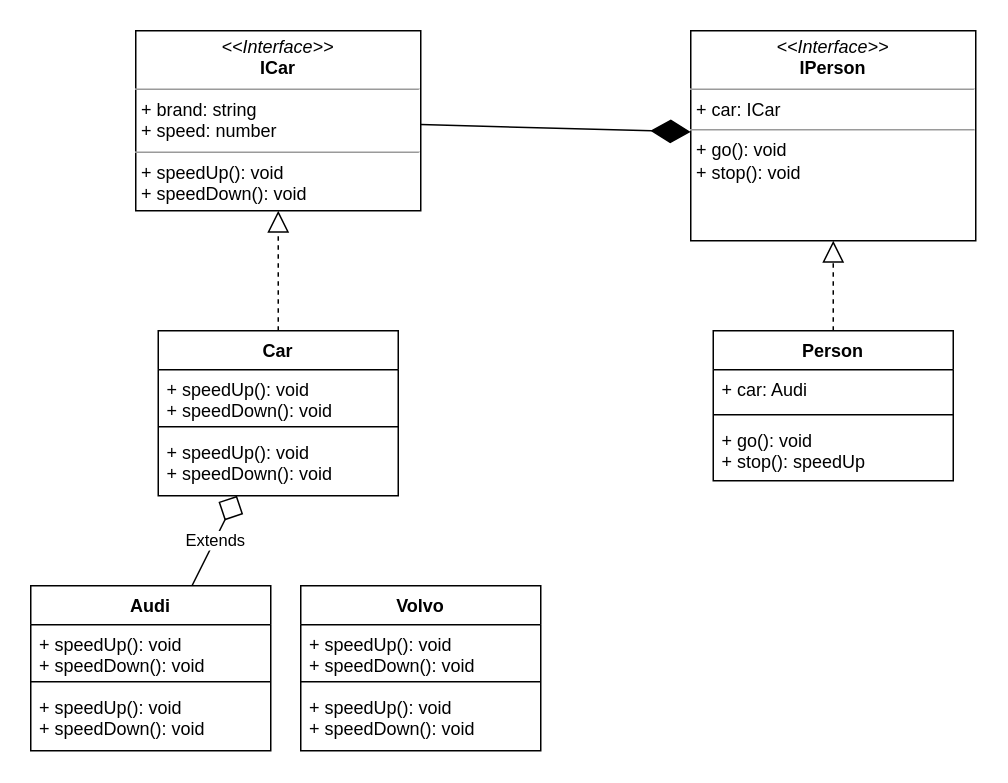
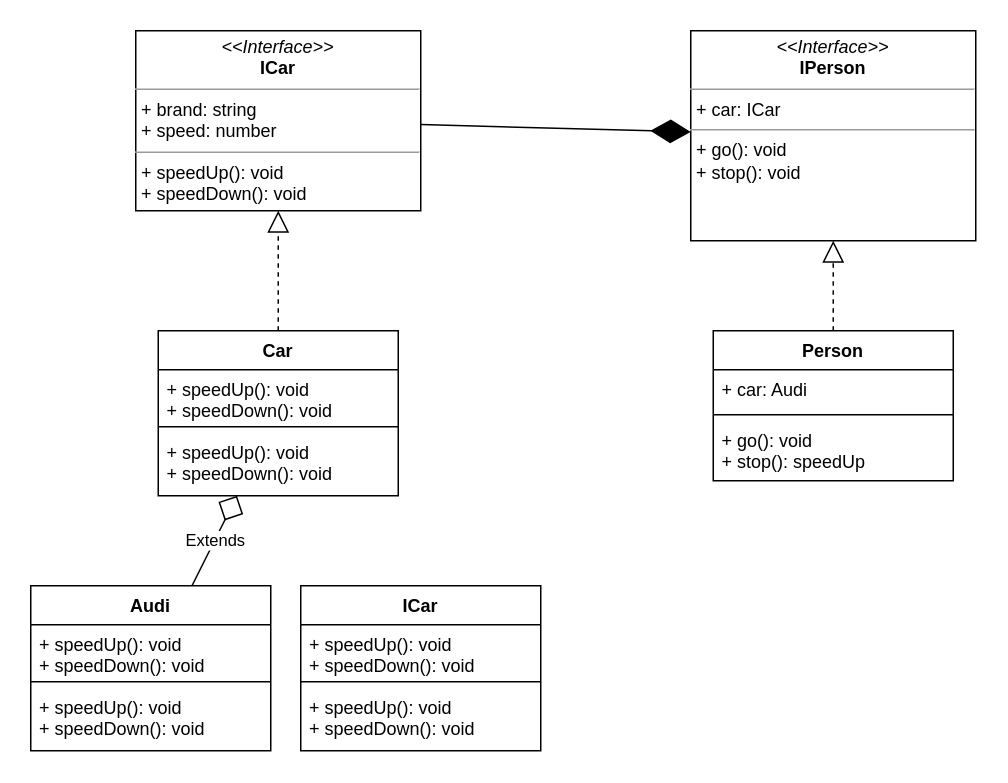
  <mxCell id="0" />
  <mxCell id="1" parent="0" />
  <mxCell id="2" value="Person" style="swimlane;fontStyle=1;align=center;verticalAlign=top;childLayout=stackLayout;horizontal=1;startSize=26;horizontalStack=0;resizeParent=1;resizeParentMax=0;resizeLast=0;collapsible=1;marginBottom=0;whiteSpace=wrap;html=1;" parent="1" vertex="1"><mxGeometry x="475" y="220" width="160" height="100" as="geometry" /></mxCell>
  <mxCell id="3" value="+ car: Audi" style="text;strokeColor=none;fillColor=none;align=left;verticalAlign=top;spacingLeft=4;spacingRight=4;overflow=hidden;rotatable=0;points=[[0,0.5],[1,0.5]];portConstraint=eastwest;whiteSpace=wrap;html=1;" parent="2" vertex="1"><mxGeometry y="26" width="160" height="26" as="geometry" /></mxCell>
  <mxCell id="4" value="" style="line;strokeWidth=1;fillColor=none;align=left;verticalAlign=middle;spacingTop=-1;spacingLeft=3;spacingRight=3;rotatable=0;labelPosition=right;points=[];portConstraint=eastwest;strokeColor=inherit;" parent="2" vertex="1"><mxGeometry y="52" width="160" height="8" as="geometry" /></mxCell>
  <mxCell id="5" value="+ go(): void&lt;br style=&quot;border-color: var(--border-color);&quot;&gt;+ stop(): speedUp" style="text;strokeColor=none;fillColor=none;align=left;verticalAlign=top;spacingLeft=4;spacingRight=4;overflow=hidden;rotatable=0;points=[[0,0.5],[1,0.5]];portConstraint=eastwest;whiteSpace=wrap;html=1;" parent="2" vertex="1"><mxGeometry y="60" width="160" height="40" as="geometry" /></mxCell>
  <mxCell id="6" value="&lt;p style=&quot;margin:0px;margin-top:4px;text-align:center;&quot;&gt;&lt;i&gt;&amp;lt;&amp;lt;Interface&amp;gt;&amp;gt;&lt;/i&gt;&lt;br&gt;&lt;b&gt;ICar&lt;/b&gt;&lt;/p&gt;&lt;hr size=&quot;1&quot;&gt;&lt;p style=&quot;margin:0px;margin-left:4px;&quot;&gt;+ brand: string&lt;br&gt;+ speed: number&lt;/p&gt;&lt;hr size=&quot;1&quot;&gt;&lt;p style=&quot;margin:0px;margin-left:4px;&quot;&gt;+ speedUp(): void&lt;br&gt;+ speedDown(): void&lt;/p&gt;" style="verticalAlign=top;align=left;overflow=fill;fontSize=12;fontFamily=Helvetica;html=1;whiteSpace=wrap;" parent="1" vertex="1"><mxGeometry x="90" y="20" width="190" height="120" as="geometry" /></mxCell>
  <mxCell id="7" value="&lt;p style=&quot;margin:0px;margin-top:4px;text-align:center;&quot;&gt;&lt;i&gt;&amp;lt;&amp;lt;Interface&amp;gt;&amp;gt;&lt;/i&gt;&lt;br&gt;&lt;b&gt;IPerson&lt;/b&gt;&lt;/p&gt;&lt;hr size=&quot;1&quot;&gt;&lt;p style=&quot;margin:0px;margin-left:4px;&quot;&gt;+ car: ICar&lt;br&gt;&lt;/p&gt;&lt;hr size=&quot;1&quot;&gt;&lt;p style=&quot;margin:0px;margin-left:4px;&quot;&gt;+ go(): void&lt;br&gt;+ stop(): void&lt;/p&gt;" style="verticalAlign=top;align=left;overflow=fill;fontSize=12;fontFamily=Helvetica;html=1;whiteSpace=wrap;" parent="1" vertex="1"><mxGeometry x="460" y="20" width="190" height="140" as="geometry" /></mxCell>
  <mxCell id="8" value="Car" style="swimlane;fontStyle=1;align=center;verticalAlign=top;childLayout=stackLayout;horizontal=1;startSize=26;horizontalStack=0;resizeParent=1;resizeParentMax=0;resizeLast=0;collapsible=1;marginBottom=0;whiteSpace=wrap;html=1;" parent="1" vertex="1"><mxGeometry x="105" y="220" width="160" height="110" as="geometry" /></mxCell>
  <mxCell id="9" value="+ speedUp(): void&lt;br style=&quot;border-color: var(--border-color);&quot;&gt;+ speedDown(): void" style="text;strokeColor=none;fillColor=none;align=left;verticalAlign=top;spacingLeft=4;spacingRight=4;overflow=hidden;rotatable=0;points=[[0,0.5],[1,0.5]];portConstraint=eastwest;whiteSpace=wrap;html=1;" parent="8" vertex="1"><mxGeometry y="26" width="160" height="34" as="geometry" /></mxCell>
  <mxCell id="10" value="" style="line;strokeWidth=1;fillColor=none;align=left;verticalAlign=middle;spacingTop=-1;spacingLeft=3;spacingRight=3;rotatable=0;labelPosition=right;points=[];portConstraint=eastwest;strokeColor=inherit;" parent="8" vertex="1"><mxGeometry y="60" width="160" height="8" as="geometry" /></mxCell>
  <mxCell id="11" value="+ speedUp(): void&lt;br style=&quot;border-color: var(--border-color);&quot;&gt;+ speedDown(): void" style="text;strokeColor=none;fillColor=none;align=left;verticalAlign=top;spacingLeft=4;spacingRight=4;overflow=hidden;rotatable=0;points=[[0,0.5],[1,0.5]];portConstraint=eastwest;whiteSpace=wrap;html=1;" parent="8" vertex="1"><mxGeometry y="68" width="160" height="42" as="geometry" /></mxCell>
  <mxCell id="12" value="" style="endArrow=block;dashed=1;endFill=0;endSize=12;html=1;rounded=0;" parent="1" source="2" target="7" edge="1"><mxGeometry width="160" relative="1" as="geometry"><mxPoint x="320" y="370" as="sourcePoint" /><mxPoint x="480" y="370" as="targetPoint" /></mxGeometry></mxCell>
  <mxCell id="13" value="" style="endArrow=block;dashed=1;endFill=0;endSize=12;html=1;rounded=0;" parent="1" source="8" target="6" edge="1"><mxGeometry width="160" relative="1" as="geometry"><mxPoint x="90" y="370" as="sourcePoint" /><mxPoint x="250" y="370" as="targetPoint" /></mxGeometry></mxCell>
  <mxCell id="14" value="Audi" style="swimlane;fontStyle=1;align=center;verticalAlign=top;childLayout=stackLayout;horizontal=1;startSize=26;horizontalStack=0;resizeParent=1;resizeParentMax=0;resizeLast=0;collapsible=1;marginBottom=0;whiteSpace=wrap;html=1;" parent="1" vertex="1"><mxGeometry x="20" y="390" width="160" height="110" as="geometry" /></mxCell>
  <mxCell id="15" value="+ speedUp(): void&lt;br style=&quot;border-color: var(--border-color);&quot;&gt;+ speedDown(): void" style="text;strokeColor=none;fillColor=none;align=left;verticalAlign=top;spacingLeft=4;spacingRight=4;overflow=hidden;rotatable=0;points=[[0,0.5],[1,0.5]];portConstraint=eastwest;whiteSpace=wrap;html=1;" parent="14" vertex="1"><mxGeometry y="26" width="160" height="34" as="geometry" /></mxCell>
  <mxCell id="16" value="" style="line;strokeWidth=1;fillColor=none;align=left;verticalAlign=middle;spacingTop=-1;spacingLeft=3;spacingRight=3;rotatable=0;labelPosition=right;points=[];portConstraint=eastwest;strokeColor=inherit;" parent="14" vertex="1"><mxGeometry y="60" width="160" height="8" as="geometry" /></mxCell>
  <mxCell id="17" value="+ speedUp(): void&lt;br style=&quot;border-color: var(--border-color);&quot;&gt;+ speedDown(): void" style="text;strokeColor=none;fillColor=none;align=left;verticalAlign=top;spacingLeft=4;spacingRight=4;overflow=hidden;rotatable=0;points=[[0,0.5],[1,0.5]];portConstraint=eastwest;whiteSpace=wrap;html=1;" parent="14" vertex="1"><mxGeometry y="68" width="160" height="42" as="geometry" /></mxCell>
- <mxCell id="18" value="Volvo" style="swimlane;fontStyle=1;align=center;verticalAlign=top;childLayout=stackLayout;horizontal=1;startSize=26;horizontalStack=0;resizeParent=1;resizeParentMax=0;resizeLast=0;collapsible=1;marginBottom=0;whiteSpace=wrap;html=1;" parent="1" vertex="1"><mxGeometry x="200" y="390" width="160" height="110" as="geometry" /></mxCell>
+ <mxCell id="18" value="ICar" style="swimlane;fontStyle=1;align=center;verticalAlign=top;childLayout=stackLayout;horizontal=1;startSize=26;horizontalStack=0;resizeParent=1;resizeParentMax=0;resizeLast=0;collapsible=1;marginBottom=0;whiteSpace=wrap;html=1;" parent="1" vertex="1"><mxGeometry x="200" y="390" width="160" height="110" as="geometry" /></mxCell>
  <mxCell id="19" value="+ speedUp(): void&lt;br style=&quot;border-color: var(--border-color);&quot;&gt;+ speedDown(): void" style="text;strokeColor=none;fillColor=none;align=left;verticalAlign=top;spacingLeft=4;spacingRight=4;overflow=hidden;rotatable=0;points=[[0,0.5],[1,0.5]];portConstraint=eastwest;whiteSpace=wrap;html=1;" parent="18" vertex="1"><mxGeometry y="26" width="160" height="34" as="geometry" /></mxCell>
  <mxCell id="20" value="" style="line;strokeWidth=1;fillColor=none;align=left;verticalAlign=middle;spacingTop=-1;spacingLeft=3;spacingRight=3;rotatable=0;labelPosition=right;points=[];portConstraint=eastwest;strokeColor=inherit;" parent="18" vertex="1"><mxGeometry y="60" width="160" height="8" as="geometry" /></mxCell>
  <mxCell id="21" value="+ speedUp(): void&lt;br style=&quot;border-color: var(--border-color);&quot;&gt;+ speedDown(): void" style="text;strokeColor=none;fillColor=none;align=left;verticalAlign=top;spacingLeft=4;spacingRight=4;overflow=hidden;rotatable=0;points=[[0,0.5],[1,0.5]];portConstraint=eastwest;whiteSpace=wrap;html=1;" parent="18" vertex="1"><mxGeometry y="68" width="160" height="42" as="geometry" /></mxCell>
  <mxCell id="22" value="Extends" style="endArrow=diamond;endSize=16;endFill=0;html=1;rounded=0;" parent="1" source="14" target="8" edge="1"><mxGeometry width="160" relative="1" as="geometry"><mxPoint x="140" y="570" as="sourcePoint" /><mxPoint x="300" y="570" as="targetPoint" /></mxGeometry></mxCell>
  <mxCell id="23" value="" style="endArrow=diamondThin;endFill=1;endSize=24;html=1;rounded=0;" edge="1" parent="1" source="6" target="7"><mxGeometry width="160" relative="1" as="geometry"><mxPoint x="280" y="180" as="sourcePoint" /><mxPoint x="440" y="180" as="targetPoint" /></mxGeometry></mxCell>
